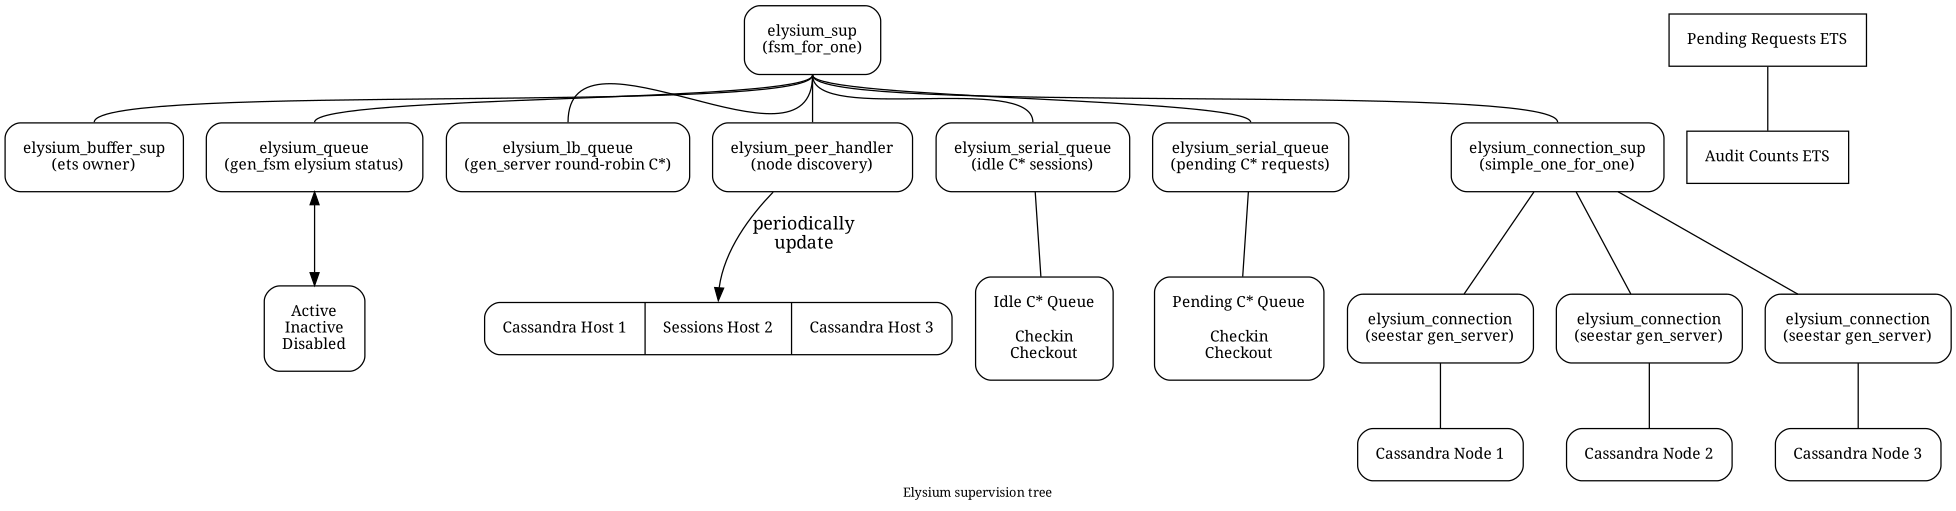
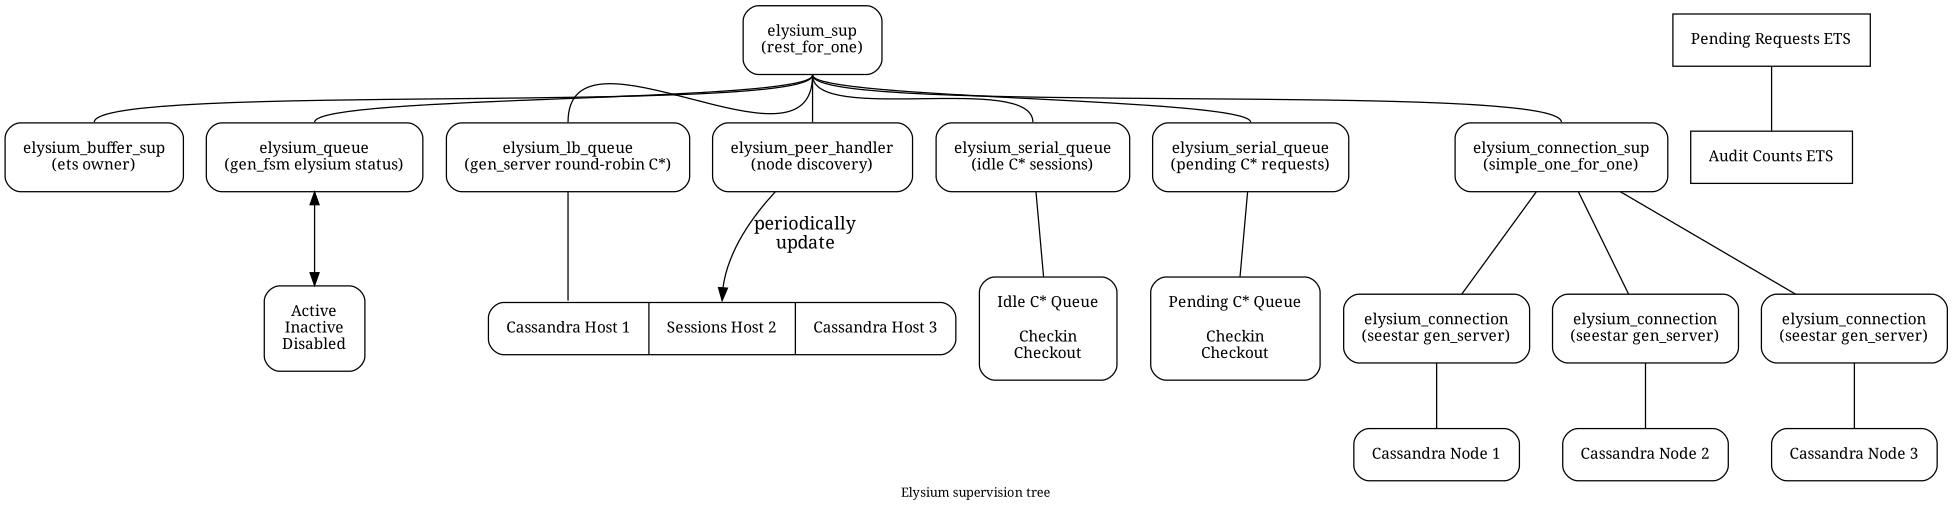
  graph {
    fontname="Noto Serif"
    fontsize=10
    label="Elysium supervision tree"
    node [fontname="Noto Serif" fontsize=12 margin="0.2,0.2" rankdir=LR shape=Mrecord]
    edge [fontname="Noto Serif" headport=l4 tailport="l1:s"]
    n1 [height=0.2 label="<l2> elysium_buffer_sup\n(ets owner)" width=0.2]
    n2 [height=0.2 label="<l2> elysium_queue\n(gen_fsm elysium status)" width=0.2]
    n3 [height=0.2 label="<l2> elysium_lb_queue\n(gen_server round-robin C*)" width=0.2]
    n4 [height=0.2 label="<l2> elysium_peer_handler\n(node discovery)" width=0.2]
    n5 [height=0.2 label="<l2> elysium_serial_queue\n(idle C* sessions)" width=0.2]
    n6 [height=0.2 label="<l2> elysium_serial_queue\n(pending C* requests)" width=0.2]
    n7 [height=0.2 label="<l2> elysium_connection_sup\n(simple_one_for_one)" width=0.2]
    n8 [height=0.2 label="<l4> Pending Requests ETS" shape=record width=0.2]
    n9 [height=0.2 label="<l4> Audit Counts ETS" shape=record width=0.2]
    n10 [height=0.2 label="<l4> Active\nInactive\nDisabled" width=0.2]
    n11 [height=0.2 label="<l4> Cassandra Host 1 | <l5> Sessions Host 2 | <l6> Cassandra Host 3" width=0.2]
    n12 [height=0.2 label="<l4> Idle C* Queue\n\nCheckin\nCheckout" width=0.2]
    n13 [height=0.2 label="<l4> Pending C* Queue\n\nCheckin\nCheckout" width=0.2]
    n14 [height=0.2 label="<l3> elysium_connection\n(seestar gen_server)" width=0.2]
    n15 [height=0.2 label="<l3> elysium_connection\n(seestar gen_server)" width=0.2]
    n16 [height=0.2 label="<l3> elysium_connection\n(seestar gen_server)" width=0.2]
-   n17 [height=0.2 label="<l1> elysium_sup\n(fsm_for_one)" width=0.2]
+   n17 [height=0.2 label="<l1> elysium_sup\n(rest_for_one)" width=0.2]
    n18 [height=0.2 label="<l4> Cassandra Node 1" width=0.2]
    n19 [height=0.2 label="<l4> Cassandra Node 2" width=0.2]
    n20 [height=0.2 label="<l4> Cassandra Node 3" width=0.2]
    subgraph sub_1 {
      rank=same
      n1
      n2
      n3
      n4
      n5
      n6
      n7
    }
    subgraph sub_2 {
      n8
      n9
    }
    n2 -- n10 [dir=both]
+   n3 -- n11
    n4 -- n11 [dir=forward headport=l5 label="periodically\nupdate"]
    n5 -- n12
    n6 -- n13
    n7 -- n14 [headport=l3 tailport=l2]
    n7 -- n15 [headport=l3 tailport=l2]
    n7 -- n16 [headport=l3 tailport=l2]
    n8 -- n9 [tailport=l4]
    n14 -- n18 [tailport=l3]
    n15 -- n19 [tailport=l3]
    n16 -- n20 [tailport=l3]
    n17 -- n1 [headport="l2:n"]
    n17 -- n2 [headport="l2:n"]
    n17 -- n3 [headport="l2:n"]
    n17 -- n4 [headport="l2:n"]
    n17 -- n5 [headport="l2:n"]
    n17 -- n6 [headport="l2:n"]
    n17 -- n7 [headport="l2:n"]
  }
